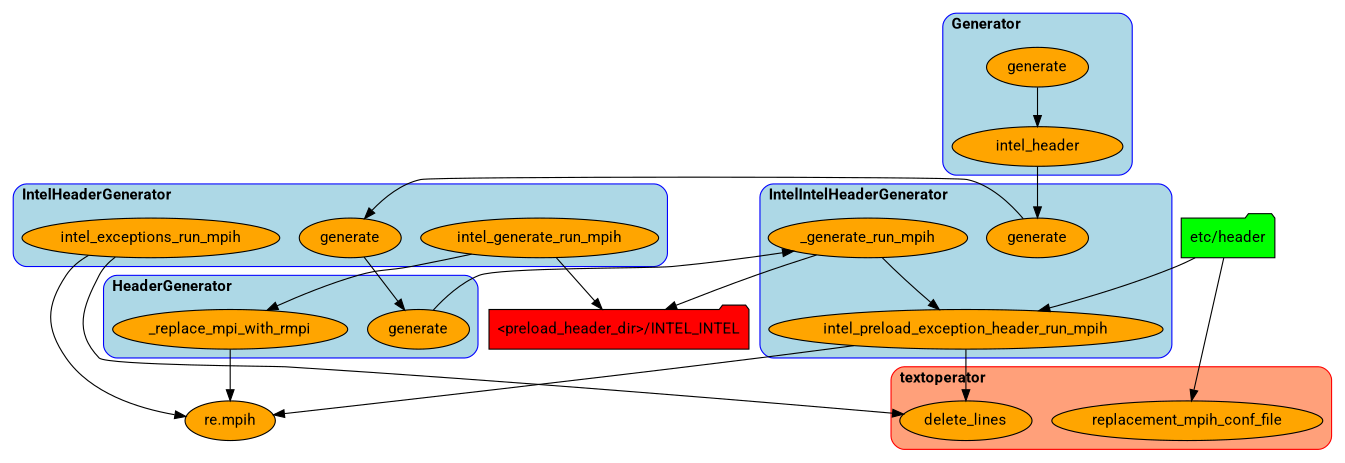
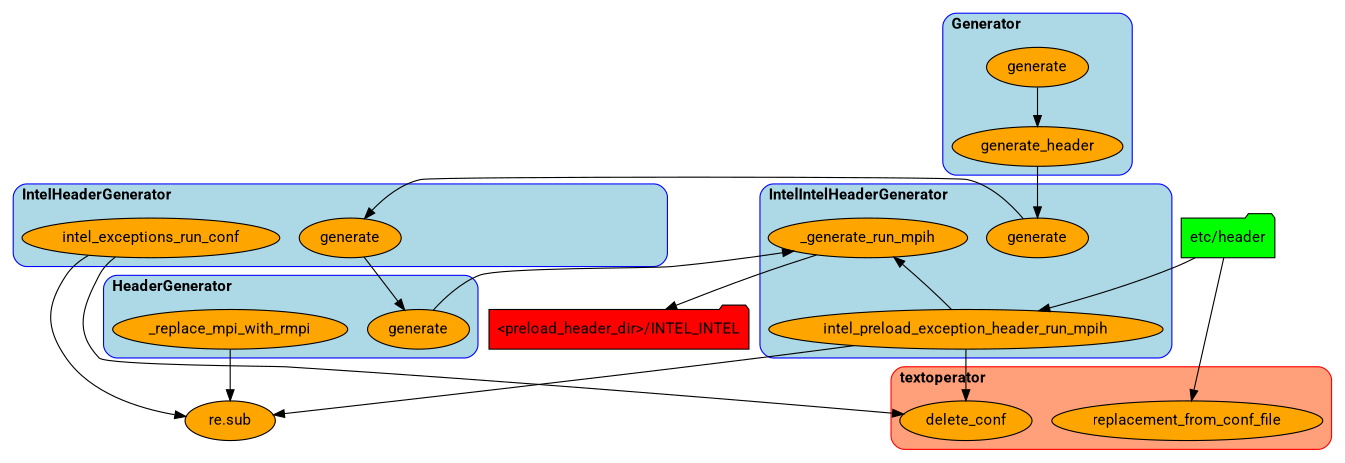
  digraph {
    fontname=Roboto
    rankdir=TB
    node [fillcolor=orange fontname=Roboto shape=ellipse style=filled]
    edge [fontname=Roboto]
    n1 [label=generate]
-   n2 [label=intel_header]
+   n2 [label=generate_header]
    n3 [label=generate]
    n4 [label=_generate_run_mpih]
    n5 [label=intel_preload_exception_header_run_mpih]
    n6 [label=generate]
-   n7 [label=intel_generate_run_mpih]
-   n8 [label=intel_exceptions_run_mpih]
+   n8 [label=intel_exceptions_run_conf]
    n9 [label=generate]
    n10 [label=_replace_mpi_with_rmpi]
-   n11 [label=replacement_mpih_conf_file]
-   n12 [label=delete_lines]
+   n11 [label=replacement_from_conf_file]
+   n12 [label=delete_conf]
    n13 [fillcolor=red label="<preload_header_dir>/INTEL_INTEL" shape=folder]
-   n14 [label="re.mpih"]
+   n14 [label="re.sub"]
    n15 [fillcolor=green label="etc/header" shape=folder]
    subgraph cluster_1 {
      bgcolor=lightblue
      color=blue
      label=<<B>Generator</B>>
      labeljust=l
      style=rounded
      n1
      n2
    }
    subgraph cluster_2 {
      bgcolor=lightblue
      color=blue
      label=<<B>IntelIntelHeaderGenerator</B>>
      labeljust=l
      style=rounded
      n3
      n4
      n5
    }
    subgraph cluster_3 {
      bgcolor=lightblue
      color=blue
      label=<<B>IntelHeaderGenerator</B>>
      labeljust=l
      style=rounded
      n6
-     n7
      n8
    }
    subgraph cluster_4 {
      bgcolor=lightblue
      color=blue
      label=<<B>HeaderGenerator</B>>
      labeljust=l
      style=rounded
      n9
      n10
    }
    subgraph cluster_5 {
      bgcolor=lightsalmon
      color=red
      label=<<B>textoperator</B>>
      labeljust=l
      style=rounded
      n11
      n12
    }
    n1 -> n2
    n2 -> n3
    n3 -> n6
-   n4 -> n5
+   n5 -> n4
    n4 -> n13
    n5 -> n12
    n5 -> n14
    n6 -> n9
-   n7 -> n10
-   n7 -> n13
    n8 -> n12
    n8 -> n14
    n9 -> n4
    n10 -> n14
    n15 -> n5
    n15 -> n11
  }
